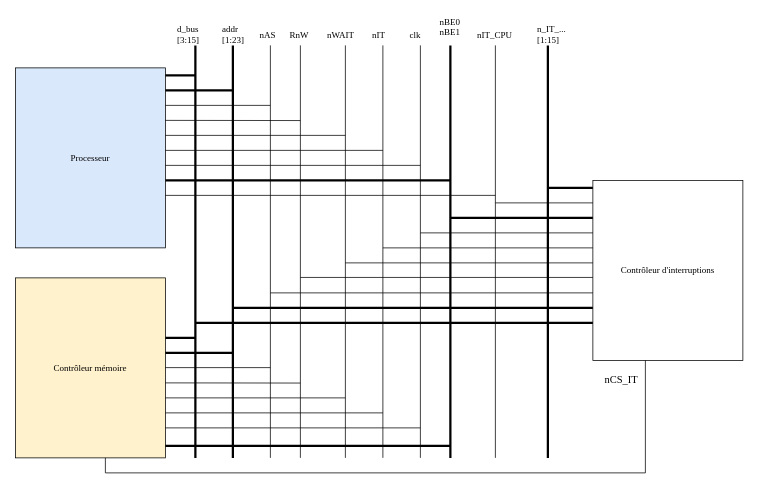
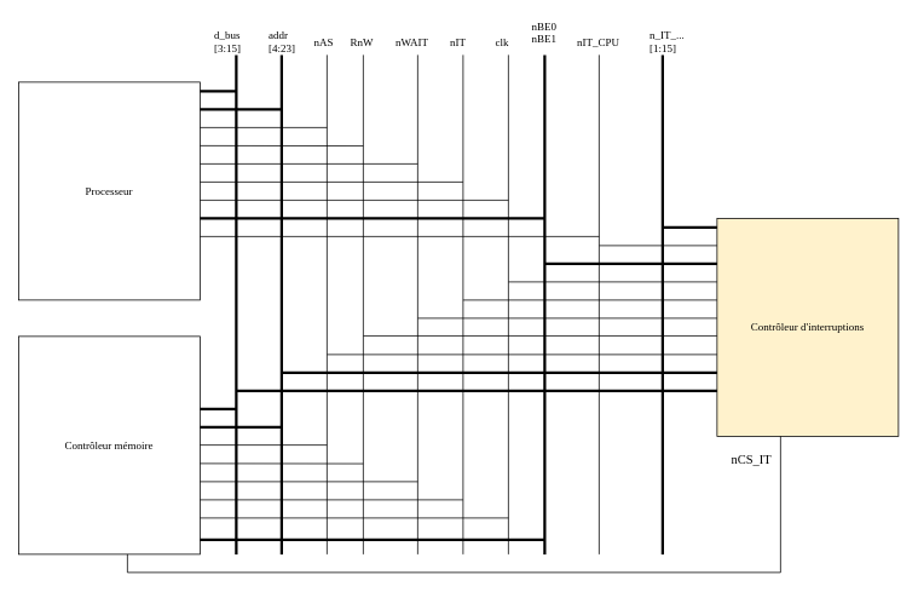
  <mxCell id="0" />
  <mxCell id="1" parent="0" />
- <mxCell id="2" value="&lt;font face=&quot;Verdana&quot;&gt;Processeur&lt;/font&gt;" style="rounded=0;whiteSpace=wrap;html=1;fillColor=#dae8fc;" parent="1" vertex="1"><mxGeometry x="20" y="90" width="200" height="240" as="geometry" /></mxCell>
- <mxCell id="3" value="&lt;font face=&quot;Verdana&quot;&gt;Contrôleur d'interruptions&lt;br&gt;&lt;/font&gt;" style="rounded=0;whiteSpace=wrap;html=1;" parent="1" vertex="1"><mxGeometry x="790" y="240" width="200" height="240" as="geometry" /></mxCell>
+ <mxCell id="2" value="&lt;font face=&quot;Verdana&quot;&gt;Processeur&lt;/font&gt;" style="rounded=0;whiteSpace=wrap;html=1;" parent="1" vertex="1"><mxGeometry x="20" y="90" width="200" height="240" as="geometry" /></mxCell>
+ <mxCell id="3" value="&lt;font face=&quot;Verdana&quot;&gt;Contrôleur d'interruptions&lt;br&gt;&lt;/font&gt;" style="rounded=0;whiteSpace=wrap;html=1;fillColor=#fff2cc;" parent="1" vertex="1"><mxGeometry x="790" y="240" width="200" height="240" as="geometry" /></mxCell>
  <mxCell id="4" value="d_bus&#10;[3:15]" style="text;strokeColor=none;fillColor=none;align=left;verticalAlign=middle;spacingLeft=4;spacingRight=4;overflow=hidden;points=[[0,0.5],[1,0.5]];portConstraint=eastwest;rotatable=0;fontFamily=Verdana;" parent="1" vertex="1"><mxGeometry x="230" y="30" width="80" height="30" as="geometry" /></mxCell>
- <mxCell id="5" value="addr&#10;[1:23]&#10;" style="text;strokeColor=none;fillColor=none;align=left;verticalAlign=middle;spacingLeft=4;spacingRight=4;overflow=hidden;points=[[0,0.5],[1,0.5]];portConstraint=eastwest;rotatable=0;fontFamily=Verdana;" parent="1" vertex="1"><mxGeometry x="290" y="30" width="80" height="30" as="geometry" /></mxCell>
+ <mxCell id="5" value="addr&#10;[4:23]&#10;" style="text;strokeColor=none;fillColor=none;align=left;verticalAlign=middle;spacingLeft=4;spacingRight=4;overflow=hidden;points=[[0,0.5],[1,0.5]];portConstraint=eastwest;rotatable=0;fontFamily=Verdana;" parent="1" vertex="1"><mxGeometry x="290" y="30" width="80" height="30" as="geometry" /></mxCell>
  <mxCell id="6" value="nAS" style="text;strokeColor=none;fillColor=none;align=left;verticalAlign=middle;spacingLeft=4;spacingRight=4;overflow=hidden;points=[[0,0.5],[1,0.5]];portConstraint=eastwest;rotatable=0;fontFamily=Verdana;" parent="1" vertex="1"><mxGeometry x="340" y="30" width="80" height="30" as="geometry" /></mxCell>
  <mxCell id="7" value="RnW" style="text;strokeColor=none;fillColor=none;align=left;verticalAlign=middle;spacingLeft=4;spacingRight=4;overflow=hidden;points=[[0,0.5],[1,0.5]];portConstraint=eastwest;rotatable=0;fontFamily=Verdana;" parent="1" vertex="1"><mxGeometry x="380" y="30" width="80" height="30" as="geometry" /></mxCell>
  <mxCell id="8" value="nWAIT" style="text;strokeColor=none;fillColor=none;align=left;verticalAlign=middle;spacingLeft=4;spacingRight=4;overflow=hidden;points=[[0,0.5],[1,0.5]];portConstraint=eastwest;rotatable=0;fontFamily=Verdana;" parent="1" vertex="1"><mxGeometry x="430" y="30" width="80" height="30" as="geometry" /></mxCell>
  <mxCell id="9" value="nIT" style="text;strokeColor=none;fillColor=none;align=left;verticalAlign=middle;spacingLeft=4;spacingRight=4;overflow=hidden;points=[[0,0.5],[1,0.5]];portConstraint=eastwest;rotatable=0;fontFamily=Verdana;" parent="1" vertex="1"><mxGeometry x="490" y="30" width="80" height="30" as="geometry" /></mxCell>
  <mxCell id="10" value="clk" style="text;strokeColor=none;fillColor=none;align=left;verticalAlign=middle;spacingLeft=4;spacingRight=4;overflow=hidden;points=[[0,0.5],[1,0.5]];portConstraint=eastwest;rotatable=0;fontFamily=Verdana;" parent="1" vertex="1"><mxGeometry x="540" y="30" width="80" height="30" as="geometry" /></mxCell>
  <mxCell id="11" value="nBE0&#10;nBE1&#10;" style="text;strokeColor=none;fillColor=none;align=left;verticalAlign=middle;spacingLeft=4;spacingRight=4;overflow=hidden;points=[[0,0.5],[1,0.5]];portConstraint=eastwest;rotatable=0;fontFamily=Verdana;" parent="1" vertex="1"><mxGeometry x="580" y="20" width="80" height="30" as="geometry" /></mxCell>
  <mxCell id="12" value="nIT_CPU" style="text;strokeColor=none;fillColor=none;align=left;verticalAlign=middle;spacingLeft=4;spacingRight=4;overflow=hidden;points=[[0,0.5],[1,0.5]];portConstraint=eastwest;rotatable=0;fontFamily=Verdana;" parent="1" vertex="1"><mxGeometry x="630" y="30" width="80" height="30" as="geometry" /></mxCell>
  <mxCell id="13" value="n_IT_...&#10;[1:15]&#10;" style="text;strokeColor=none;fillColor=none;align=left;verticalAlign=middle;spacingLeft=4;spacingRight=4;overflow=hidden;points=[[0,0.5],[1,0.5]];portConstraint=eastwest;rotatable=0;fontFamily=Verdana;" parent="1" vertex="1"><mxGeometry x="710" y="30" width="80" height="30" as="geometry" /></mxCell>
  <mxCell id="14" value="" style="endArrow=none;html=1;rounded=0;strokeWidth=3;" edge="1" parent="1"><mxGeometry width="50" height="50" relative="1" as="geometry"><mxPoint x="260" y="610" as="sourcePoint" /><mxPoint x="260" y="60" as="targetPoint" /></mxGeometry></mxCell>
  <mxCell id="15" value="" style="endArrow=none;html=1;rounded=0;strokeWidth=3;" edge="1" parent="1"><mxGeometry width="50" height="50" relative="1" as="geometry"><mxPoint x="310" y="610" as="sourcePoint" /><mxPoint x="310" y="60" as="targetPoint" /></mxGeometry></mxCell>
  <mxCell id="16" value="" style="endArrow=none;html=1;rounded=0;" edge="1" parent="1"><mxGeometry width="50" height="50" relative="1" as="geometry"><mxPoint x="360" y="610" as="sourcePoint" /><mxPoint x="360" y="60" as="targetPoint" /></mxGeometry></mxCell>
  <mxCell id="17" value="" style="endArrow=none;html=1;rounded=0;" edge="1" parent="1"><mxGeometry width="50" height="50" relative="1" as="geometry"><mxPoint x="400" y="610" as="sourcePoint" /><mxPoint x="400" y="60" as="targetPoint" /></mxGeometry></mxCell>
  <mxCell id="18" value="" style="endArrow=none;html=1;rounded=0;" edge="1" parent="1"><mxGeometry width="50" height="50" relative="1" as="geometry"><mxPoint x="460" y="610" as="sourcePoint" /><mxPoint x="460" y="60" as="targetPoint" /></mxGeometry></mxCell>
  <mxCell id="19" value="" style="endArrow=none;html=1;rounded=0;" edge="1" parent="1"><mxGeometry width="50" height="50" relative="1" as="geometry"><mxPoint x="510" y="610" as="sourcePoint" /><mxPoint x="510" y="60" as="targetPoint" /></mxGeometry></mxCell>
  <mxCell id="20" value="" style="endArrow=none;html=1;rounded=0;" edge="1" parent="1"><mxGeometry width="50" height="50" relative="1" as="geometry"><mxPoint x="560" y="610" as="sourcePoint" /><mxPoint x="560" y="60" as="targetPoint" /></mxGeometry></mxCell>
  <mxCell id="21" value="" style="endArrow=none;html=1;rounded=0;strokeWidth=3;" edge="1" parent="1"><mxGeometry width="50" height="50" relative="1" as="geometry"><mxPoint x="600" y="610" as="sourcePoint" /><mxPoint x="600" y="60" as="targetPoint" /></mxGeometry></mxCell>
  <mxCell id="22" value="" style="endArrow=none;html=1;rounded=0;" edge="1" parent="1"><mxGeometry width="50" height="50" relative="1" as="geometry"><mxPoint x="660" y="610" as="sourcePoint" /><mxPoint x="660" y="60" as="targetPoint" /></mxGeometry></mxCell>
  <mxCell id="23" value="" style="endArrow=none;html=1;rounded=0;strokeWidth=3;" edge="1" parent="1"><mxGeometry width="50" height="50" relative="1" as="geometry"><mxPoint x="730" y="610" as="sourcePoint" /><mxPoint x="730" y="60" as="targetPoint" /></mxGeometry></mxCell>
- <mxCell id="24" value="&lt;font face=&quot;Verdana&quot;&gt;Contrôleur mémoire&lt;br&gt;&lt;/font&gt;" style="rounded=0;whiteSpace=wrap;html=1;fillColor=#fff2cc;" vertex="1" parent="1"><mxGeometry x="20" y="370" width="200" height="240" as="geometry" /></mxCell>
+ <mxCell id="24" value="&lt;font face=&quot;Verdana&quot;&gt;Contrôleur mémoire&lt;br&gt;&lt;/font&gt;" style="rounded=0;whiteSpace=wrap;html=1;" vertex="1" parent="1"><mxGeometry x="20" y="370" width="200" height="240" as="geometry" /></mxCell>
  <mxCell id="25" value="" style="endArrow=none;html=1;rounded=0;strokeWidth=3;fontFamily=Verdana;" edge="1" parent="1"><mxGeometry width="50" height="50" relative="1" as="geometry"><mxPoint x="220" y="100" as="sourcePoint" /><mxPoint x="260" y="100" as="targetPoint" /></mxGeometry></mxCell>
  <mxCell id="26" value="" style="endArrow=none;html=1;rounded=0;strokeWidth=3;fontFamily=Verdana;" edge="1" parent="1"><mxGeometry width="50" height="50" relative="1" as="geometry"><mxPoint x="220" y="120" as="sourcePoint" /><mxPoint x="310" y="120" as="targetPoint" /><Array as="points"><mxPoint x="240" y="120" /></Array></mxGeometry></mxCell>
  <mxCell id="27" value="" style="endArrow=none;html=1;rounded=0;strokeWidth=3;fontFamily=Verdana;" edge="1" parent="1"><mxGeometry width="50" height="50" relative="1" as="geometry"><mxPoint x="220" y="240" as="sourcePoint" /><mxPoint x="600" y="240" as="targetPoint" /></mxGeometry></mxCell>
  <mxCell id="28" value="" style="endArrow=none;html=1;rounded=0;strokeWidth=1;fontFamily=Verdana;" edge="1" parent="1"><mxGeometry width="50" height="50" relative="1" as="geometry"><mxPoint x="220" y="140" as="sourcePoint" /><mxPoint x="360" y="140" as="targetPoint" /></mxGeometry></mxCell>
  <mxCell id="29" value="" style="endArrow=none;html=1;rounded=0;strokeWidth=1;fontFamily=Verdana;" edge="1" parent="1"><mxGeometry width="50" height="50" relative="1" as="geometry"><mxPoint x="220" y="160" as="sourcePoint" /><mxPoint x="400" y="160.23" as="targetPoint" /></mxGeometry></mxCell>
  <mxCell id="30" value="" style="endArrow=none;html=1;rounded=0;strokeWidth=1;fontFamily=Verdana;" edge="1" parent="1"><mxGeometry width="50" height="50" relative="1" as="geometry"><mxPoint x="220" y="180" as="sourcePoint" /><mxPoint x="460" y="180" as="targetPoint" /></mxGeometry></mxCell>
  <mxCell id="31" value="" style="endArrow=none;html=1;rounded=0;strokeWidth=1;fontFamily=Verdana;" edge="1" parent="1"><mxGeometry width="50" height="50" relative="1" as="geometry"><mxPoint x="220" y="200" as="sourcePoint" /><mxPoint x="510" y="200" as="targetPoint" /></mxGeometry></mxCell>
  <mxCell id="32" value="" style="endArrow=none;html=1;rounded=0;strokeWidth=1;fontFamily=Verdana;" edge="1" parent="1"><mxGeometry width="50" height="50" relative="1" as="geometry"><mxPoint x="220" y="220" as="sourcePoint" /><mxPoint x="560" y="220" as="targetPoint" /></mxGeometry></mxCell>
  <mxCell id="33" value="" style="endArrow=none;html=1;rounded=0;strokeWidth=1;fontFamily=Verdana;" edge="1" parent="1"><mxGeometry width="50" height="50" relative="1" as="geometry"><mxPoint x="220" y="260" as="sourcePoint" /><mxPoint x="660" y="260" as="targetPoint" /></mxGeometry></mxCell>
  <mxCell id="34" value="" style="endArrow=none;html=1;rounded=0;strokeWidth=3;fontFamily=Verdana;" edge="1" parent="1"><mxGeometry width="50" height="50" relative="1" as="geometry"><mxPoint x="220" y="594" as="sourcePoint" /><mxPoint x="600" y="594" as="targetPoint" /></mxGeometry></mxCell>
  <mxCell id="35" value="" style="endArrow=none;html=1;rounded=0;strokeWidth=1;fontFamily=Verdana;" edge="1" parent="1"><mxGeometry width="50" height="50" relative="1" as="geometry"><mxPoint x="220" y="570" as="sourcePoint" /><mxPoint x="560" y="570" as="targetPoint" /></mxGeometry></mxCell>
  <mxCell id="36" value="" style="endArrow=none;html=1;rounded=0;strokeWidth=1;fontFamily=Verdana;" edge="1" parent="1"><mxGeometry width="50" height="50" relative="1" as="geometry"><mxPoint x="220" y="550" as="sourcePoint" /><mxPoint x="510" y="550" as="targetPoint" /></mxGeometry></mxCell>
  <mxCell id="37" value="" style="endArrow=none;html=1;rounded=0;strokeWidth=1;fontFamily=Verdana;" edge="1" parent="1"><mxGeometry width="50" height="50" relative="1" as="geometry"><mxPoint x="220" y="530" as="sourcePoint" /><mxPoint x="460" y="530" as="targetPoint" /></mxGeometry></mxCell>
  <mxCell id="38" value="" style="endArrow=none;html=1;rounded=0;strokeWidth=1;fontFamily=Verdana;" edge="1" parent="1"><mxGeometry width="50" height="50" relative="1" as="geometry"><mxPoint x="220" y="510" as="sourcePoint" /><mxPoint x="400" y="510.23" as="targetPoint" /></mxGeometry></mxCell>
  <mxCell id="39" value="" style="endArrow=none;html=1;rounded=0;strokeWidth=1;fontFamily=Verdana;" edge="1" parent="1"><mxGeometry width="50" height="50" relative="1" as="geometry"><mxPoint x="220" y="489.66" as="sourcePoint" /><mxPoint x="360" y="489.66" as="targetPoint" /></mxGeometry></mxCell>
  <mxCell id="40" value="" style="endArrow=none;html=1;rounded=0;strokeWidth=3;fontFamily=Verdana;" edge="1" parent="1"><mxGeometry width="50" height="50" relative="1" as="geometry"><mxPoint x="220" y="470" as="sourcePoint" /><mxPoint x="310" y="470" as="targetPoint" /><Array as="points"><mxPoint x="240" y="470" /></Array></mxGeometry></mxCell>
  <mxCell id="41" value="" style="endArrow=none;html=1;rounded=0;strokeWidth=3;fontFamily=Verdana;" edge="1" parent="1"><mxGeometry width="50" height="50" relative="1" as="geometry"><mxPoint x="220" y="450" as="sourcePoint" /><mxPoint x="260" y="450" as="targetPoint" /></mxGeometry></mxCell>
  <mxCell id="42" value="" style="endArrow=none;html=1;rounded=0;strokeWidth=3;fontFamily=Verdana;" edge="1" parent="1"><mxGeometry width="50" height="50" relative="1" as="geometry"><mxPoint x="730" y="250" as="sourcePoint" /><mxPoint x="790" y="250" as="targetPoint" /></mxGeometry></mxCell>
  <mxCell id="43" value="" style="endArrow=none;html=1;rounded=0;strokeWidth=1;fontFamily=Verdana;" edge="1" parent="1"><mxGeometry width="50" height="50" relative="1" as="geometry"><mxPoint x="660" y="270" as="sourcePoint" /><mxPoint x="790" y="270" as="targetPoint" /></mxGeometry></mxCell>
  <mxCell id="44" value="" style="endArrow=none;html=1;rounded=0;strokeWidth=3;fontFamily=Verdana;" edge="1" parent="1"><mxGeometry width="50" height="50" relative="1" as="geometry"><mxPoint x="600" y="290" as="sourcePoint" /><mxPoint x="790" y="290" as="targetPoint" /></mxGeometry></mxCell>
  <mxCell id="45" value="" style="endArrow=none;html=1;rounded=0;strokeWidth=1;fontFamily=Verdana;" edge="1" parent="1"><mxGeometry width="50" height="50" relative="1" as="geometry"><mxPoint x="560" y="310" as="sourcePoint" /><mxPoint x="790" y="310" as="targetPoint" /></mxGeometry></mxCell>
  <mxCell id="46" value="" style="endArrow=none;html=1;rounded=0;strokeWidth=1;fontFamily=Verdana;" edge="1" parent="1"><mxGeometry width="50" height="50" relative="1" as="geometry"><mxPoint x="510" y="330" as="sourcePoint" /><mxPoint x="790" y="330" as="targetPoint" /></mxGeometry></mxCell>
  <mxCell id="47" value="" style="endArrow=none;html=1;rounded=0;strokeWidth=1;fontFamily=Verdana;" edge="1" parent="1"><mxGeometry width="50" height="50" relative="1" as="geometry"><mxPoint x="460" y="350" as="sourcePoint" /><mxPoint x="790" y="350" as="targetPoint" /></mxGeometry></mxCell>
  <mxCell id="48" value="" style="endArrow=none;html=1;rounded=0;strokeWidth=1;fontFamily=Verdana;" edge="1" parent="1"><mxGeometry width="50" height="50" relative="1" as="geometry"><mxPoint x="400" y="369.43" as="sourcePoint" /><mxPoint x="790" y="369.43" as="targetPoint" /></mxGeometry></mxCell>
  <mxCell id="49" value="" style="endArrow=none;html=1;rounded=0;strokeWidth=1;fontFamily=Verdana;" edge="1" parent="1"><mxGeometry width="50" height="50" relative="1" as="geometry"><mxPoint x="360" y="390" as="sourcePoint" /><mxPoint x="790" y="390" as="targetPoint" /></mxGeometry></mxCell>
  <mxCell id="50" value="" style="endArrow=none;html=1;rounded=0;strokeWidth=3;fontFamily=Verdana;" edge="1" parent="1"><mxGeometry width="50" height="50" relative="1" as="geometry"><mxPoint x="310" y="410" as="sourcePoint" /><mxPoint x="790" y="410" as="targetPoint" /></mxGeometry></mxCell>
  <mxCell id="51" value="" style="endArrow=none;html=1;rounded=0;strokeWidth=3;fontFamily=Verdana;" edge="1" parent="1"><mxGeometry width="50" height="50" relative="1" as="geometry"><mxPoint x="260" y="430" as="sourcePoint" /><mxPoint x="790" y="430" as="targetPoint" /></mxGeometry></mxCell>
  <mxCell id="52" value="" style="endArrow=none;html=1;rounded=0;strokeWidth=1;fontFamily=Verdana;" edge="1" parent="1"><mxGeometry width="50" height="50" relative="1" as="geometry"><mxPoint x="140" y="610" as="sourcePoint" /><mxPoint x="140" y="630" as="targetPoint" /></mxGeometry></mxCell>
  <mxCell id="53" value="" style="endArrow=none;html=1;rounded=0;strokeWidth=1;fontFamily=Verdana;" edge="1" parent="1"><mxGeometry width="50" height="50" relative="1" as="geometry"><mxPoint x="140" y="630" as="sourcePoint" /><mxPoint x="860" y="630" as="targetPoint" /></mxGeometry></mxCell>
  <mxCell id="54" value="" style="endArrow=none;html=1;rounded=0;strokeWidth=1;fontFamily=Verdana;" edge="1" parent="1"><mxGeometry width="50" height="50" relative="1" as="geometry"><mxPoint x="860" y="630" as="sourcePoint" /><mxPoint x="860" y="480" as="targetPoint" /></mxGeometry></mxCell>
  <mxCell id="55" value="nCS_IT" style="text;strokeColor=none;fillColor=none;align=left;verticalAlign=middle;spacingLeft=4;spacingRight=4;overflow=hidden;points=[[0,0.5],[1,0.5]];portConstraint=eastwest;rotatable=0;fontFamily=Verdana;fontSize=14;" vertex="1" parent="1"><mxGeometry x="800" y="490" width="80" height="30" as="geometry" /></mxCell>
